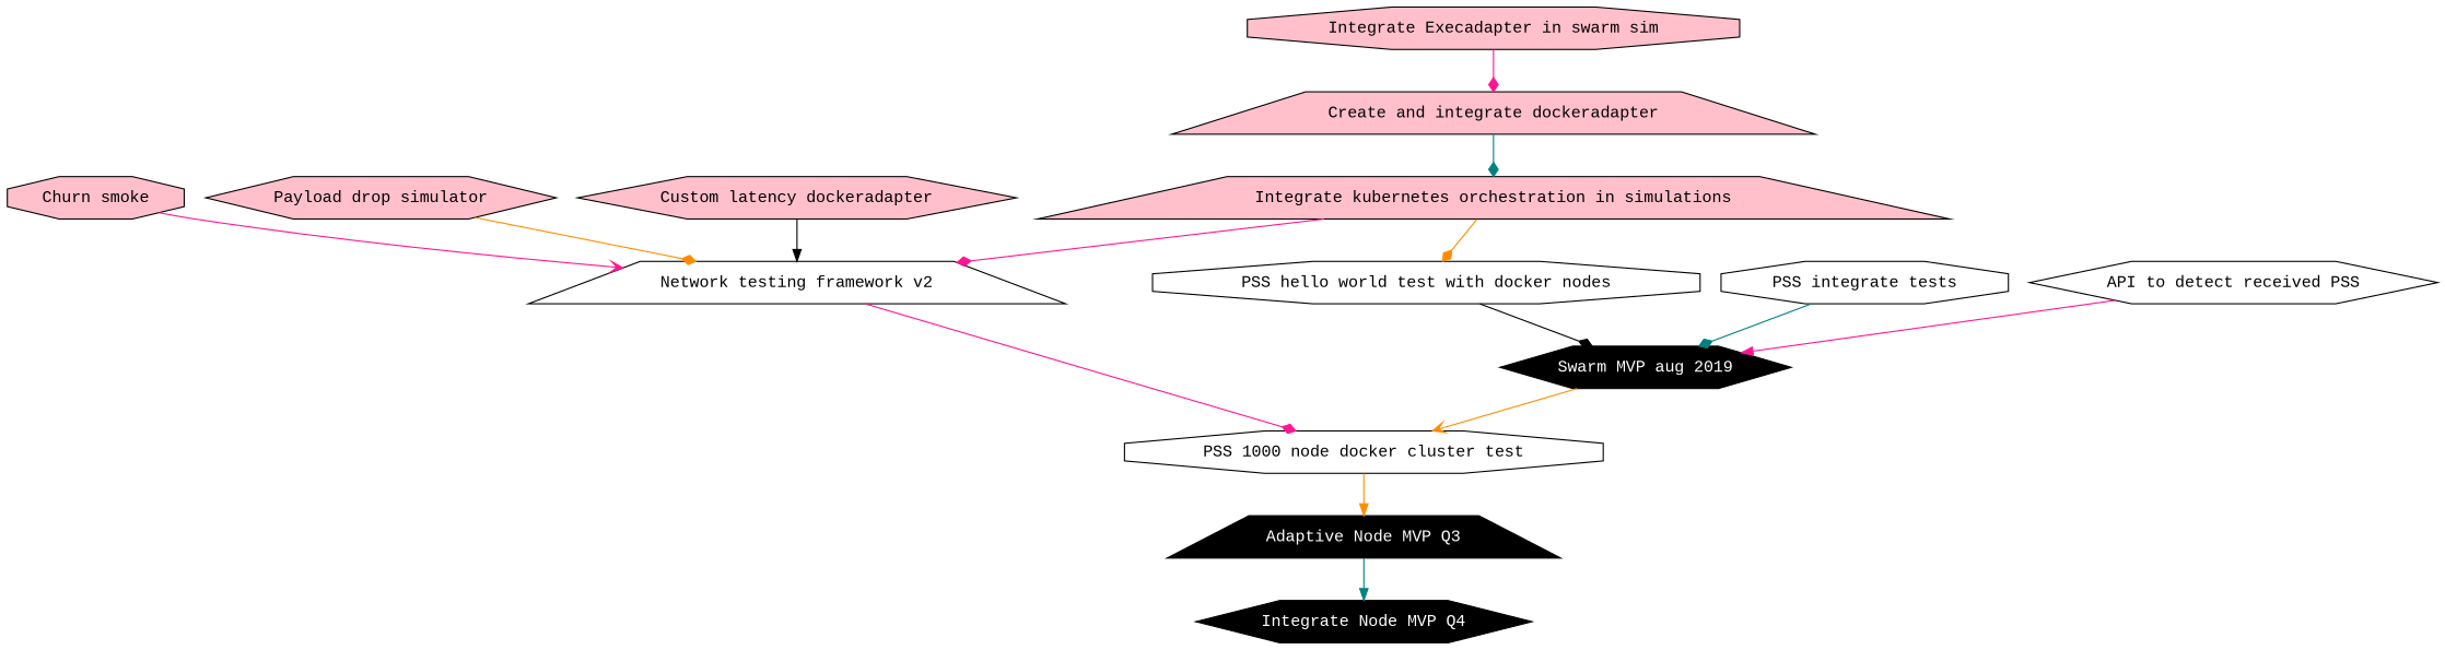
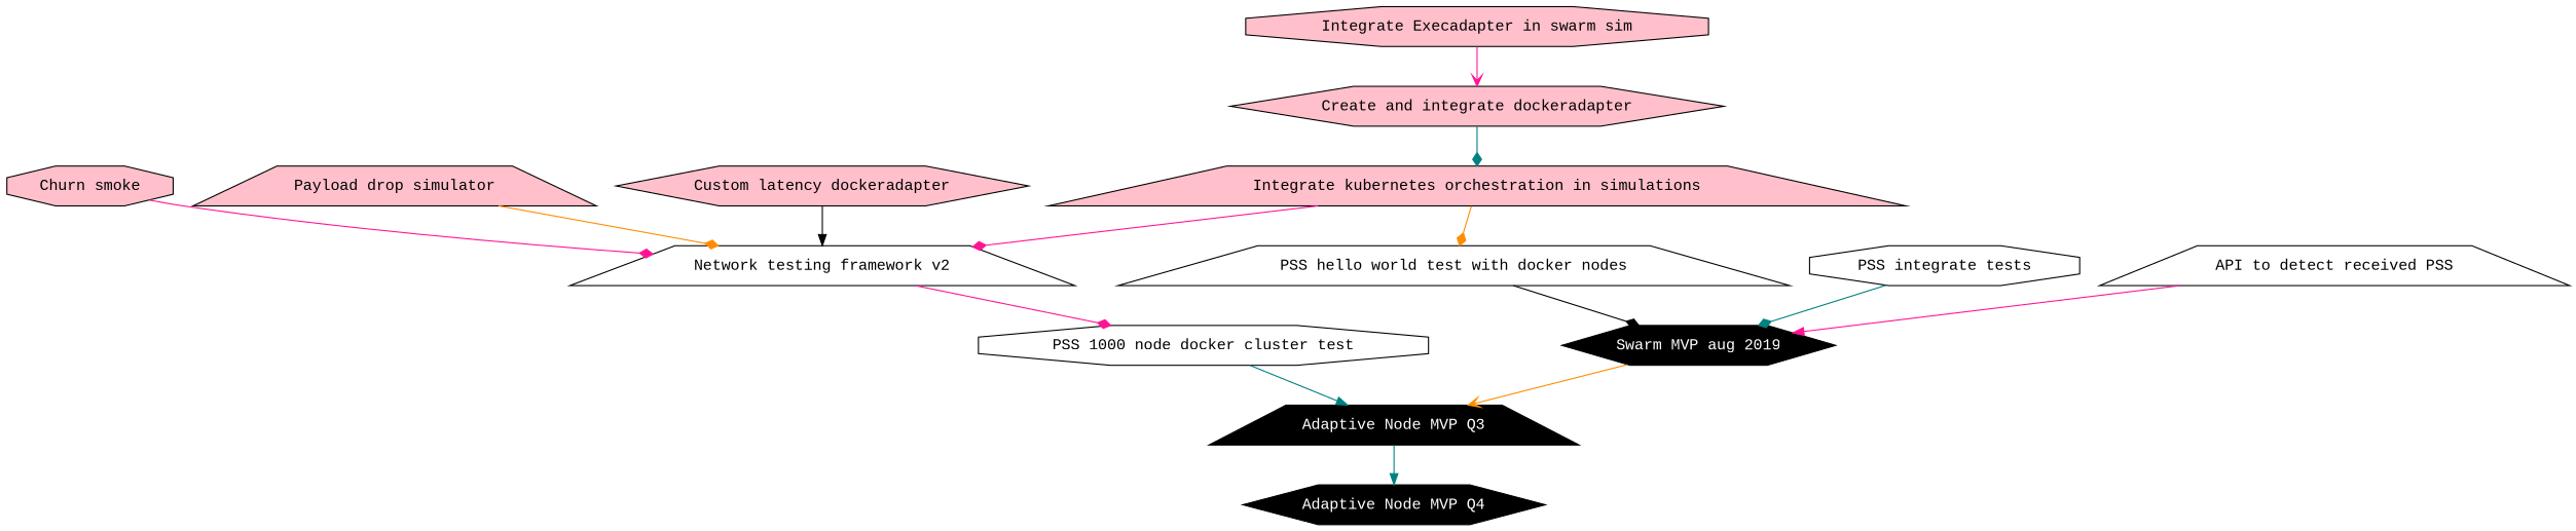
  digraph {
    fontname="Liberation Mono"
    node [fillcolor=pink fontname="Liberation Mono" shape=octagon style=filled]
    edge [arrowhead=diamond color=deeppink fontname="Liberation Mono"]
    n1 [label="Integrate Execadapter in swarm sim"]
-   n2 [label="Create and integrate dockeradapter" shape=trapezium]
+   n2 [label="Create and integrate dockeradapter" shape=hexagon]
    n3 [label="Integrate kubernetes orchestration in simulations" shape=trapezium]
    n4 [label="Network testing framework v2" shape=trapezium fillcolor="" style=""]
-   n5 [label="PSS hello world test with docker nodes" fillcolor="" style=""]
+   n5 [label="PSS hello world test with docker nodes" shape=trapezium fillcolor="" style=""]
    n6 [label="PSS 1000 node docker cluster test" fillcolor="" style=""]
    n7 [fillcolor=black fontcolor=white label="Swarm MVP aug 2019" shape=hexagon]
    n8 [fillcolor=black fontcolor=white label="Adaptive Node MVP Q3" shape=trapezium]
    n9 [label="Churn smoke"]
-   n10 [label="Payload drop simulator" shape=hexagon]
+   n10 [label="Payload drop simulator" shape=trapezium]
    n11 [label="Custom latency dockeradapter" shape=hexagon]
    n12 [label="PSS integrate tests" fillcolor="" style=""]
-   n13 [label="API to detect received PSS" shape=hexagon fillcolor="" style=""]
-   n14 [fillcolor=black fontcolor=white label="Integrate Node MVP Q4" shape=hexagon]
-   n1 -> n2
+   n13 [label="API to detect received PSS" shape=trapezium fillcolor="" style=""]
+   n14 [fillcolor=black fontcolor=white label="Adaptive Node MVP Q4" shape=hexagon]
+   n1 -> n2 [arrowhead=vee]
    n2 -> n3 [color=teal]
    n3 -> n4
    n3 -> n5 [color=darkorange]
    n4 -> n6
    n5 -> n7 [color=black]
-   n6 -> n8 [arrowhead=normal color=darkorange]
-   n7 -> n6 [arrowhead=vee color=darkorange]
+   n6 -> n8 [arrowhead=normal color=teal]
+   n7 -> n8 [arrowhead=vee color=darkorange]
    n8 -> n14 [arrowhead=normal color=teal]
-   n9 -> n4 [arrowhead=vee]
+   n9 -> n4
    n10 -> n4 [color=darkorange]
    n11 -> n4 [arrowhead=normal color=black]
    n12 -> n7 [color=teal]
    n13 -> n7 [arrowhead=normal]
  }
